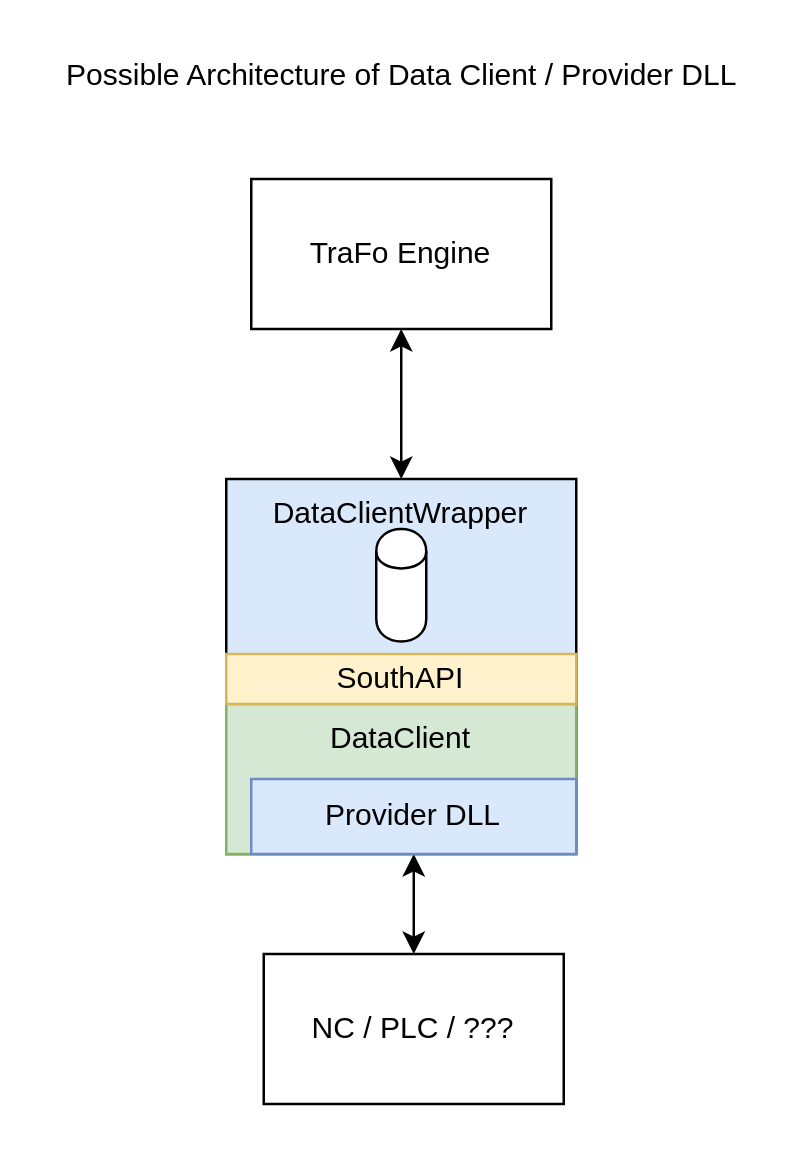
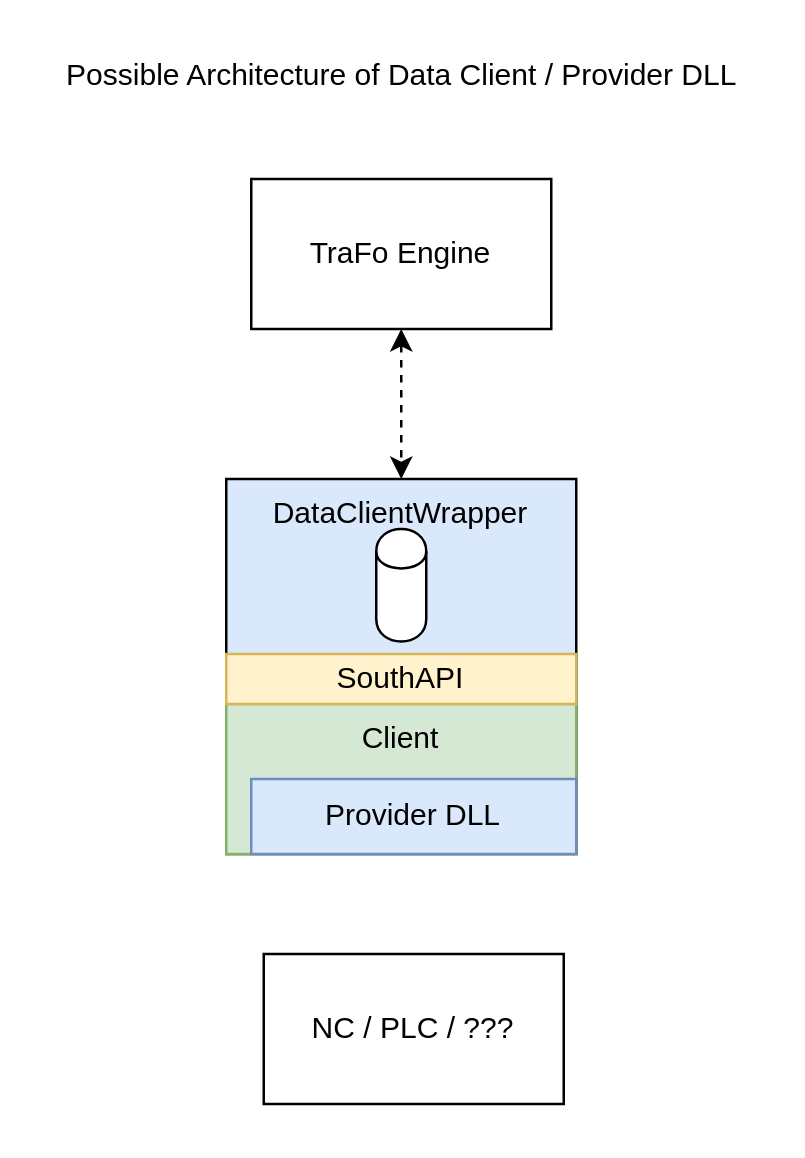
  <mxCell id="0" />
  <mxCell id="1" parent="0" />
  <mxCell id="2" value="DataClientWrapper" style="rounded=0;whiteSpace=wrap;html=1;verticalAlign=top;fillColor=#dae8fc;" vertex="1" parent="1"><mxGeometry x="90" y="191" width="140" height="150" as="geometry" /></mxCell>
- <mxCell id="3" style="edgeStyle=orthogonalEdgeStyle;rounded=0;orthogonalLoop=1;jettySize=auto;html=1;startArrow=classic;startFill=1;" edge="1" parent="1" source="4" target="2"><mxGeometry relative="1" as="geometry" /></mxCell>
+ <mxCell id="3" style="edgeStyle=orthogonalEdgeStyle;rounded=0;orthogonalLoop=1;jettySize=auto;html=1;startArrow=classic;startFill=1;dashed=1;" edge="1" parent="1" source="4" target="2"><mxGeometry relative="1" as="geometry" /></mxCell>
  <mxCell id="4" value="TraFo Engine" style="rounded=0;whiteSpace=wrap;html=1;" vertex="1" parent="1"><mxGeometry x="100" y="71" width="120" height="60" as="geometry" /></mxCell>
- <mxCell id="5" style="edgeStyle=orthogonalEdgeStyle;rounded=0;orthogonalLoop=1;jettySize=auto;html=1;startArrow=classic;startFill=1;exitX=0.5;exitY=1;exitDx=0;exitDy=0;" edge="1" parent="1" source="10" target="8"><mxGeometry relative="1" as="geometry" /></mxCell>
- <mxCell id="6" value="DataClient" style="rounded=0;whiteSpace=wrap;html=1;verticalAlign=top;fillColor=#d5e8d4;strokeColor=#82b366;" vertex="1" parent="1"><mxGeometry x="90" y="281" width="140" height="60" as="geometry" /></mxCell>
+ <mxCell id="6" value="Client" style="rounded=0;whiteSpace=wrap;html=1;verticalAlign=top;fillColor=#d5e8d4;strokeColor=#82b366;" vertex="1" parent="1"><mxGeometry x="90" y="281" width="140" height="60" as="geometry" /></mxCell>
  <mxCell id="7" value="" style="shape=cylinder;whiteSpace=wrap;html=1;boundedLbl=1;backgroundOutline=1;" vertex="1" parent="1"><mxGeometry x="150" y="211" width="20" height="45" as="geometry" /></mxCell>
  <mxCell id="8" value="NC / PLC / ???" style="rounded=0;whiteSpace=wrap;html=1;" vertex="1" parent="1"><mxGeometry x="105" y="381" width="120" height="60" as="geometry" /></mxCell>
  <mxCell id="9" value="SouthAPI" style="rounded=0;whiteSpace=wrap;html=1;fillColor=#fff2cc;strokeColor=#d6b656;" vertex="1" parent="1"><mxGeometry x="90" y="261" width="140" height="20" as="geometry" /></mxCell>
  <mxCell id="10" value="Provider DLL" style="rounded=0;whiteSpace=wrap;html=1;fillColor=#dae8fc;strokeColor=#6c8ebf;" vertex="1" parent="1"><mxGeometry x="100" y="311" width="130" height="30" as="geometry" /></mxCell>
  <mxCell id="11" value="Possible Architecture of Data Client / Provider DLL" style="text;html=1;align=center;verticalAlign=middle;resizable=0;points=[];autosize=1;" vertex="1" parent="1"><mxGeometry x="20" y="20" width="280" height="20" as="geometry" /></mxCell>
